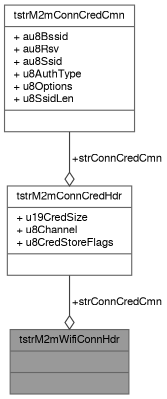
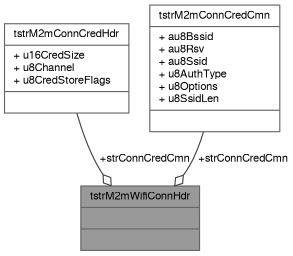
  digraph {
    node [color=gray40 fillcolor=white fontname=FreeSans fontsize=10 shape=record style=filled]
    edge [arrowhead=odiamond color=grey25 fontname=FreeSans fontsize=10 labelfontname=FreeSans labelfontsize=10 style=solid]
    n1 [fillcolor=grey60 fontcolor=black height=0.2 label="{tstrM2mWifiConnHdr\n||}" width=0.4]
-   n2 [height=0.2 label="{tstrM2mConnCredHdr\n|+ u19CredSize\l+ u8Channel\l+ u8CredStoreFlags\l|}" width=0.4]
+   n2 [height=0.2 label="{tstrM2mConnCredHdr\n|+ u16CredSize\l+ u8Channel\l+ u8CredStoreFlags\l|}" width=0.4]
    n3 [height=0.2 label="{tstrM2mConnCredCmn\n|+ au8Bssid\l+ au8Rsv\l+ au8Ssid\l+ u8AuthType\l+ u8Options\l+ u8SsidLen\l|}" width=0.4]
    n2 -> n1 [label=" +strConnCredCmn"]
-   n3 -> n2 [label=" +strConnCredCmn"]
+   n3 -> n1 [label=" +strConnCredCmn"]
  }
